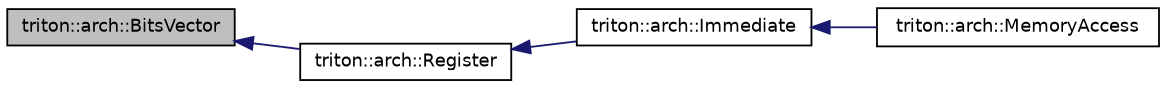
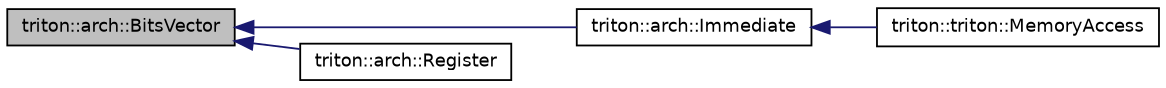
  digraph {
    rankdir=LR
    node [color=black fillcolor=white fontname=Helvetica fontsize=10 shape=record style=filled]
    edge [color=midnightblue dir=back fontname=Helvetica fontsize=10 labelfontname=Helvetica labelfontsize=10 style=solid]
    n1 [fillcolor=grey75 fontcolor=black height=0.2 label="triton::arch::BitsVector" width=0.4]
    n2 [height=0.2 label="triton::arch::Immediate" width=0.4]
    n3 [height=0.2 label="triton::arch::Register" width=0.4]
-   n4 [height=0.2 label="triton::arch::MemoryAccess" width=0.4]
-   n3 -> n2
+   n4 [height=0.2 label="triton::triton::MemoryAccess" width=0.4]
+   n1 -> n2
    n1 -> n3
    n2 -> n4
  }
